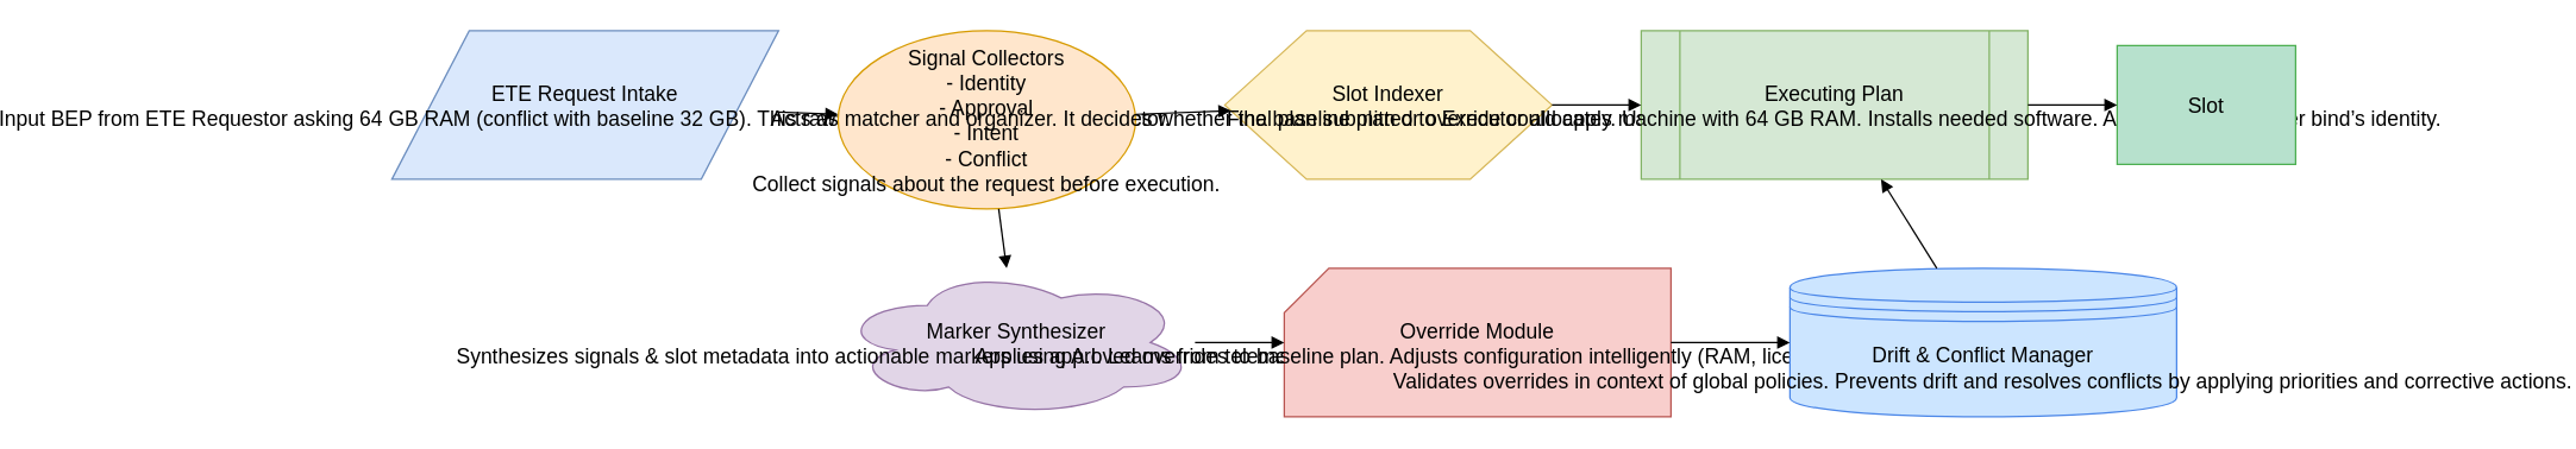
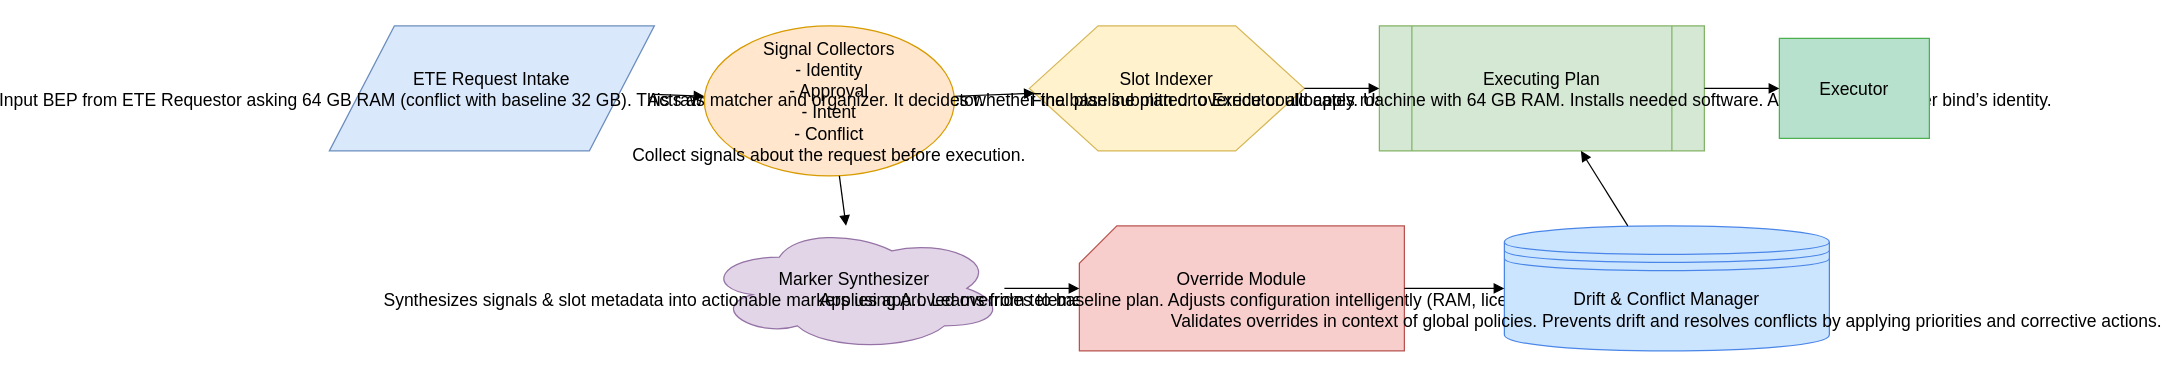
  <mxCell id="0" />
  <mxCell id="1" parent="0" />
  <mxCell id="2" value="ETE Request Intake&#10;Input BEP from ETE Requestor asking 64 GB RAM (conflict with baseline 32 GB). This raw plan is passed into Signal Collector." style="shape=parallelogram;fillColor=#dae8fc;strokeColor=#6c8ebf;fontSize=14;" vertex="1" parent="1"><mxGeometry x="20" y="20" width="260" height="100" as="geometry" /></mxCell>
  <mxCell id="3" value="Signal Collectors&#10;- Identity&#10;- Approval&#10;- Intent&#10;- Conflict&#10;Collect signals about the request before execution." style="shape=ellipse;fillColor=#ffe6cc;strokeColor=#d79b00;fontSize=14;" vertex="1" parent="1"><mxGeometry x="320" y="20" width="200" height="120" as="geometry" /></mxCell>
  <mxCell id="4" value="Slot Indexer&#10;Acts as matcher and organizer. It decides whether the baseline plan or override could apply. Uses context-rich inputs to map requests." style="shape=hexagon;perimeter=hexagonPerimeter2;fillColor=#fff2cc;strokeColor=#d6b656;fontSize=14;" vertex="1" parent="1"><mxGeometry x="580" y="20" width="220" height="100" as="geometry" /></mxCell>
  <mxCell id="5" value="Executing Plan&#10;Final plan submitted to Executor allocates machine with 64 GB RAM. Installs needed software. Applies role and other bind’s identity." style="shape=process;fillColor=#d5e8d4;strokeColor=#82b366;fontSize=14;" vertex="1" parent="1"><mxGeometry x="860" y="20" width="260" height="100" as="geometry" /></mxCell>
- <mxCell id="6" value="Slot" style="shape=rectangle;fillColor=#b7e1cd;strokeColor=#4caf50;fontSize=14;" vertex="1" parent="1"><mxGeometry x="1180" y="30" width="120" height="80" as="geometry" /></mxCell>
+ <mxCell id="6" value="Executor" style="shape=rectangle;fillColor=#b7e1cd;strokeColor=#4caf50;fontSize=14;" vertex="1" parent="1"><mxGeometry x="1180" y="30" width="120" height="80" as="geometry" /></mxCell>
  <mxCell id="7" value="Marker Synthesizer&#10;Synthesizes signals &amp; slot metadata into actionable markers using A.I. Learns from telemetry &amp; history to refine overrides." style="shape=cloud;fillColor=#e1d5e7;strokeColor=#9673a6;fontSize=14;" vertex="1" parent="1"><mxGeometry x="320" y="180" width="240" height="100" as="geometry" /></mxCell>
  <mxCell id="8" value="Override Module&#10;Applies approved overrides to baseline plan. Adjusts configuration intelligently (RAM, licenses, performance)." style="shape=card;fillColor=#f8cecc;strokeColor=#b85450;fontSize=14;" vertex="1" parent="1"><mxGeometry x="620" y="180" width="260" height="100" as="geometry" /></mxCell>
  <mxCell id="9" value="Drift &amp; Conflict Manager&#10;Validates overrides in context of global policies. Prevents drift and resolves conflicts by applying priorities and corrective actions." style="shape=datastore;fillColor=#cce5ff;strokeColor=#4a86e8;fontSize=14;" vertex="1" parent="1"><mxGeometry x="960" y="180" width="260" height="100" as="geometry" /></mxCell>
  <mxCell id="10" edge="1" source="2" target="3" style="endArrow=block;strokeColor=#000000;" parent="1"><mxGeometry relative="1" as="geometry" /></mxCell>
  <mxCell id="11" edge="1" source="3" target="4" style="endArrow=block;strokeColor=#000000;" parent="1"><mxGeometry relative="1" as="geometry" /></mxCell>
  <mxCell id="12" edge="1" source="4" target="5" style="endArrow=block;strokeColor=#000000;" parent="1"><mxGeometry relative="1" as="geometry" /></mxCell>
  <mxCell id="13" edge="1" source="5" target="6" style="endArrow=block;strokeColor=#000000;" parent="1"><mxGeometry relative="1" as="geometry" /></mxCell>
  <mxCell id="14" edge="1" source="3" target="7" style="endArrow=block;strokeColor=#000000;" parent="1"><mxGeometry relative="1" as="geometry" /></mxCell>
  <mxCell id="15" edge="1" source="7" target="8" style="endArrow=block;strokeColor=#000000;" parent="1"><mxGeometry relative="1" as="geometry" /></mxCell>
  <mxCell id="16" edge="1" source="8" target="9" style="endArrow=block;strokeColor=#000000;" parent="1"><mxGeometry relative="1" as="geometry" /></mxCell>
  <mxCell id="17" edge="1" source="9" target="5" style="endArrow=block;strokeColor=#000000;" parent="1"><mxGeometry relative="1" as="geometry" /></mxCell>
